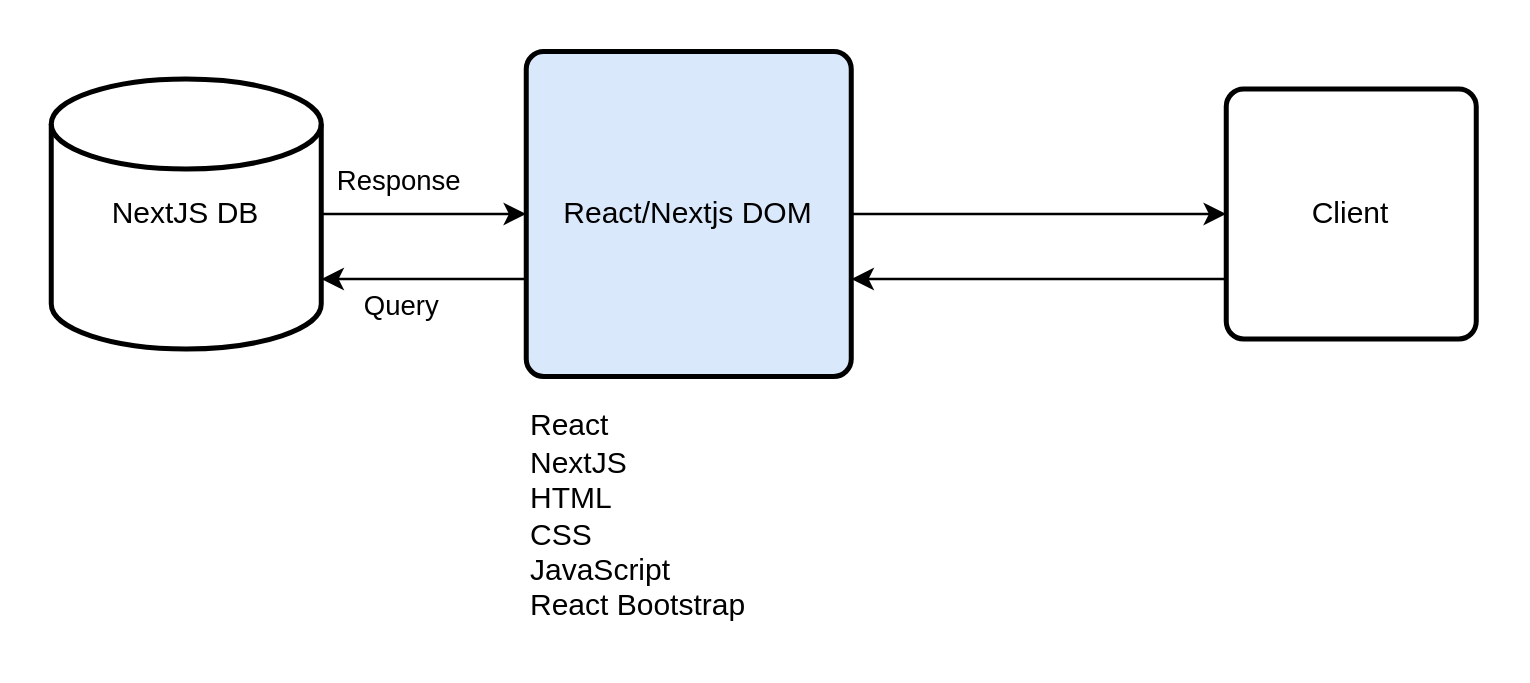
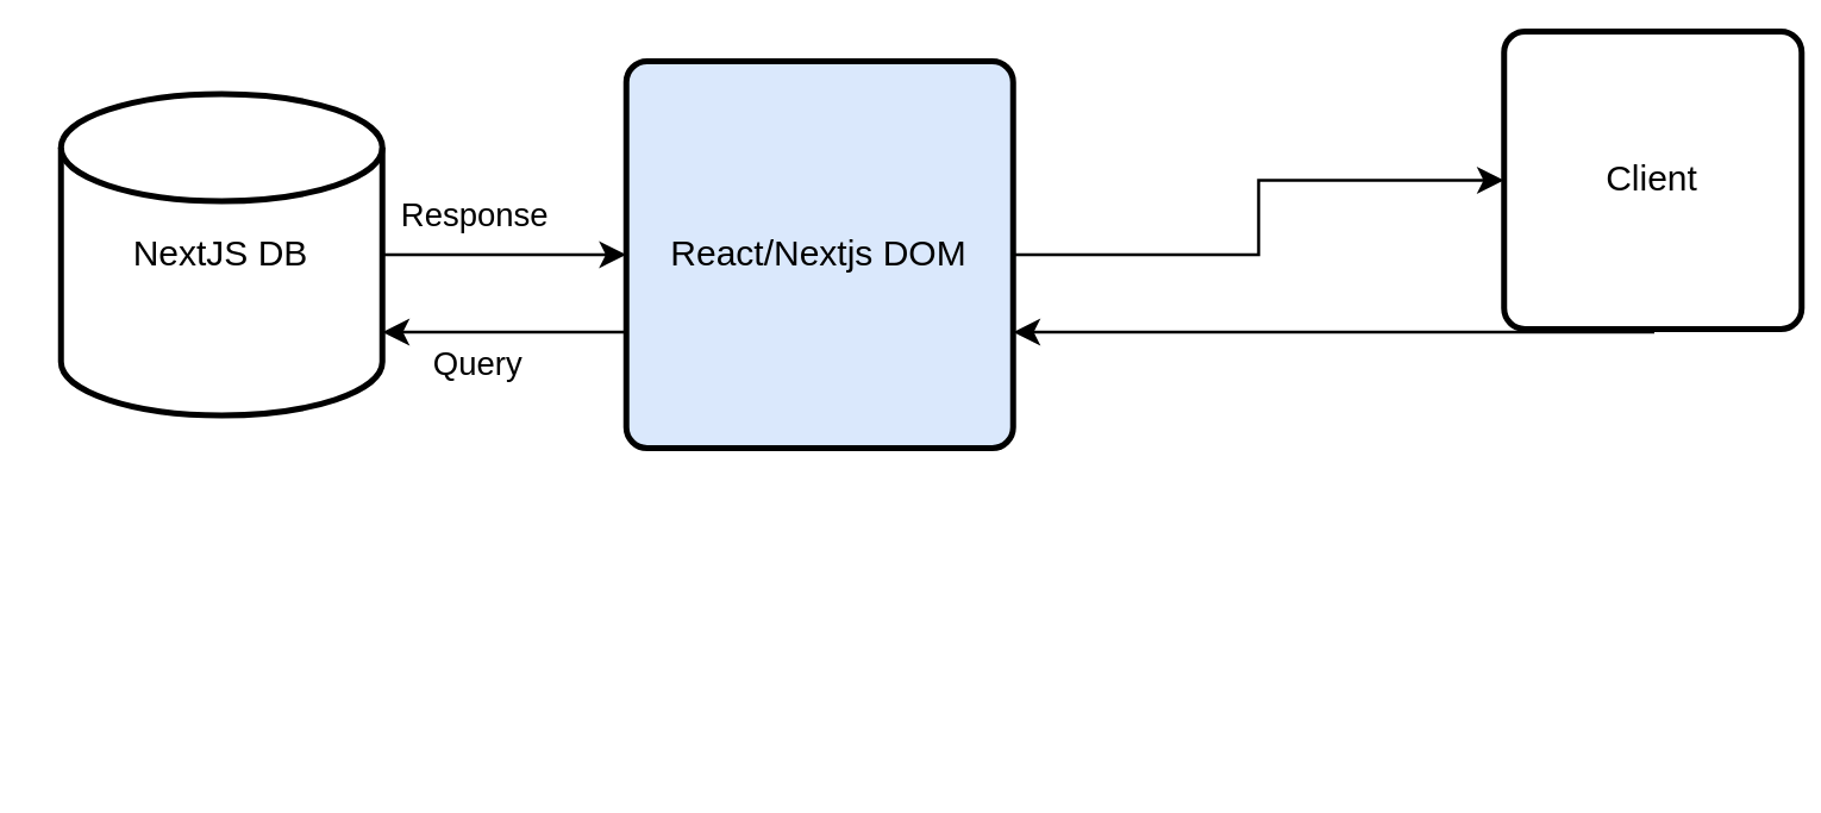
  <mxCell id="0" />
  <mxCell id="1" parent="0" />
  <mxCell id="2" style="edgeStyle=orthogonalEdgeStyle;rounded=0;orthogonalLoop=1;jettySize=auto;html=1;entryX=0;entryY=0.5;entryDx=0;entryDy=0;" edge="1" parent="1" source="4" target="8"><mxGeometry relative="1" as="geometry" /></mxCell>
  <mxCell id="3" value="Response" style="edgeLabel;html=1;align=center;verticalAlign=middle;resizable=0;points=[];" vertex="1" connectable="0" parent="2"><mxGeometry x="-0.273" y="-1" relative="1" as="geometry"><mxPoint y="-15" as="offset" /></mxGeometry></mxCell>
  <mxCell id="4" value="NextJS DB" style="strokeWidth=2;html=1;shape=mxgraph.flowchart.database;whiteSpace=wrap;" vertex="1" parent="1"><mxGeometry x="20" y="31" width="108" height="108" as="geometry" /></mxCell>
  <mxCell id="5" style="edgeStyle=orthogonalEdgeStyle;rounded=0;orthogonalLoop=1;jettySize=auto;html=1;entryX=0;entryY=0.5;entryDx=0;entryDy=0;" edge="1" parent="1" source="8" target="10"><mxGeometry relative="1" as="geometry" /></mxCell>
  <mxCell id="6" style="edgeStyle=orthogonalEdgeStyle;rounded=0;orthogonalLoop=1;jettySize=auto;html=1;" edge="1" parent="1" source="8" target="4"><mxGeometry relative="1" as="geometry"><Array as="points"><mxPoint x="170" y="111" /><mxPoint x="170" y="111" /></Array></mxGeometry></mxCell>
  <mxCell id="7" value="Query" style="edgeLabel;html=1;align=center;verticalAlign=middle;resizable=0;points=[];" vertex="1" connectable="0" parent="6"><mxGeometry x="0.25" y="-1" relative="1" as="geometry"><mxPoint y="11" as="offset" /></mxGeometry></mxCell>
  <mxCell id="8" value="React/Nextjs DOM" style="rounded=1;whiteSpace=wrap;html=1;absoluteArcSize=1;arcSize=14;strokeWidth=2;fillColor=#dae8fc;" vertex="1" parent="1"><mxGeometry x="210" y="20" width="130" height="130" as="geometry" /></mxCell>
  <mxCell id="9" style="edgeStyle=orthogonalEdgeStyle;rounded=0;orthogonalLoop=1;jettySize=auto;html=1;" edge="1" parent="1" source="10" target="8"><mxGeometry relative="1" as="geometry"><Array as="points"><mxPoint x="420" y="111" /><mxPoint x="420" y="111" /></Array></mxGeometry></mxCell>
- <mxCell id="10" value="Client" style="rounded=1;whiteSpace=wrap;html=1;absoluteArcSize=1;arcSize=14;strokeWidth=2;" vertex="1" parent="1"><mxGeometry x="490" y="35" width="100" height="100" as="geometry" /></mxCell>
- <mxCell id="11" value="React&lt;br&gt;NextJS&lt;br&gt;HTML&lt;br&gt;CSS&lt;br&gt;JavaScript&lt;br&gt;React Bootstrap&lt;br&gt;" style="text;html=1;align=left;verticalAlign=middle;resizable=0;points=[];autosize=1;" vertex="1" parent="1"><mxGeometry x="210" y="161" width="100" height="90" as="geometry" /></mxCell>
+ <mxCell id="10" value="Client" style="rounded=1;whiteSpace=wrap;html=1;absoluteArcSize=1;arcSize=14;strokeWidth=2;" vertex="1" parent="1"><mxGeometry x="505" y="10" width="100" height="100" as="geometry" /></mxCell>
